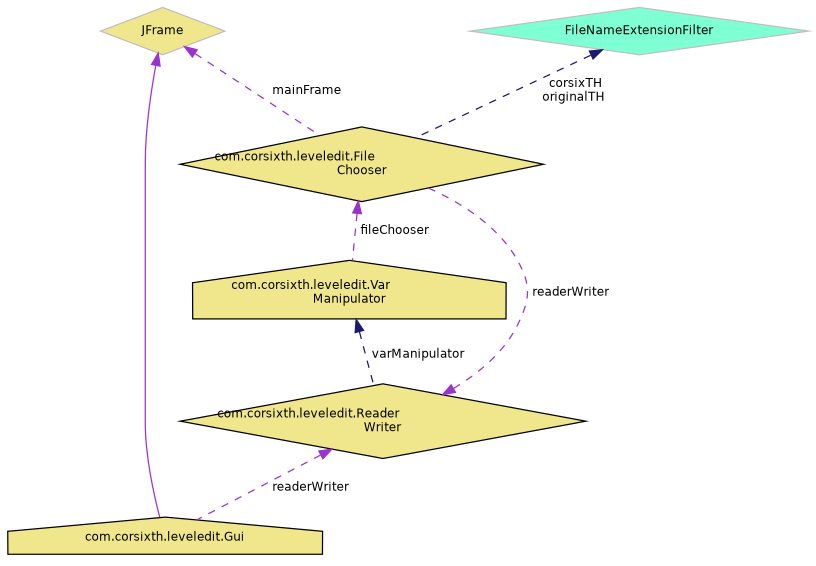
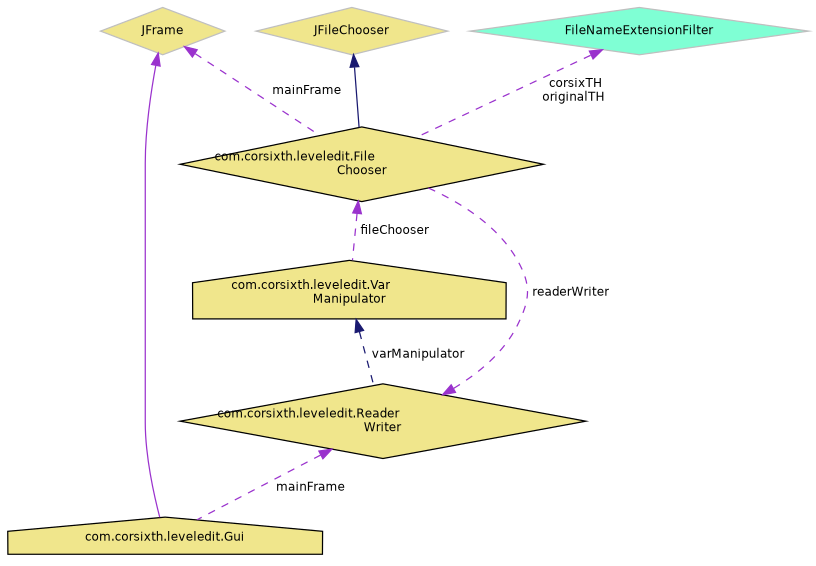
  digraph {
    node [color=black fillcolor=khaki fontname=Helvetica fontsize=10 shape=diamond style=filled]
    edge [color=darkorchid3 dir=back fontname=Helvetica fontsize=10 labelfontname=Helvetica labelfontsize=10 style=dashed]
    n1 [fontcolor=black height=0.2 label="com.corsixth.leveledit.Gui" shape=house width=0.4]
    n2 [color=grey75 height=0.2 label=JFrame width=0.4]
    n3 [height=0.2 label="com.corsixth.leveledit.File\lChooser" width=0.4]
    n4 [height=0.2 label="com.corsixth.leveledit.Var\lManipulator" shape=house width=0.4]
    n5 [height=0.2 label="com.corsixth.leveledit.Reader\lWriter" width=0.4]
+   n6 [color=grey75 height=0.2 label=JFileChooser width=0.4]
    n7 [color=grey75 fillcolor=aquamarine height=0.2 label=FileNameExtensionFilter width=0.4]
    n2 -> n1 [style=solid]
    n2 -> n3 [label=" mainFrame"]
    n3 -> n4 [label=" fileChooser"]
    n4 -> n5 [color=midnightblue label=" varManipulator"]
-   n5 -> n1 [label=" readerWriter"]
+   n5 -> n1 [label=" mainFrame"]
    n5 -> n3 [label=" readerWriter"]
-   n7 -> n3 [color=midnightblue label=" corsixTH\noriginalTH"]
+   n6 -> n3 [color=midnightblue style=solid]
+   n7 -> n3 [label=" corsixTH\noriginalTH"]
  }
